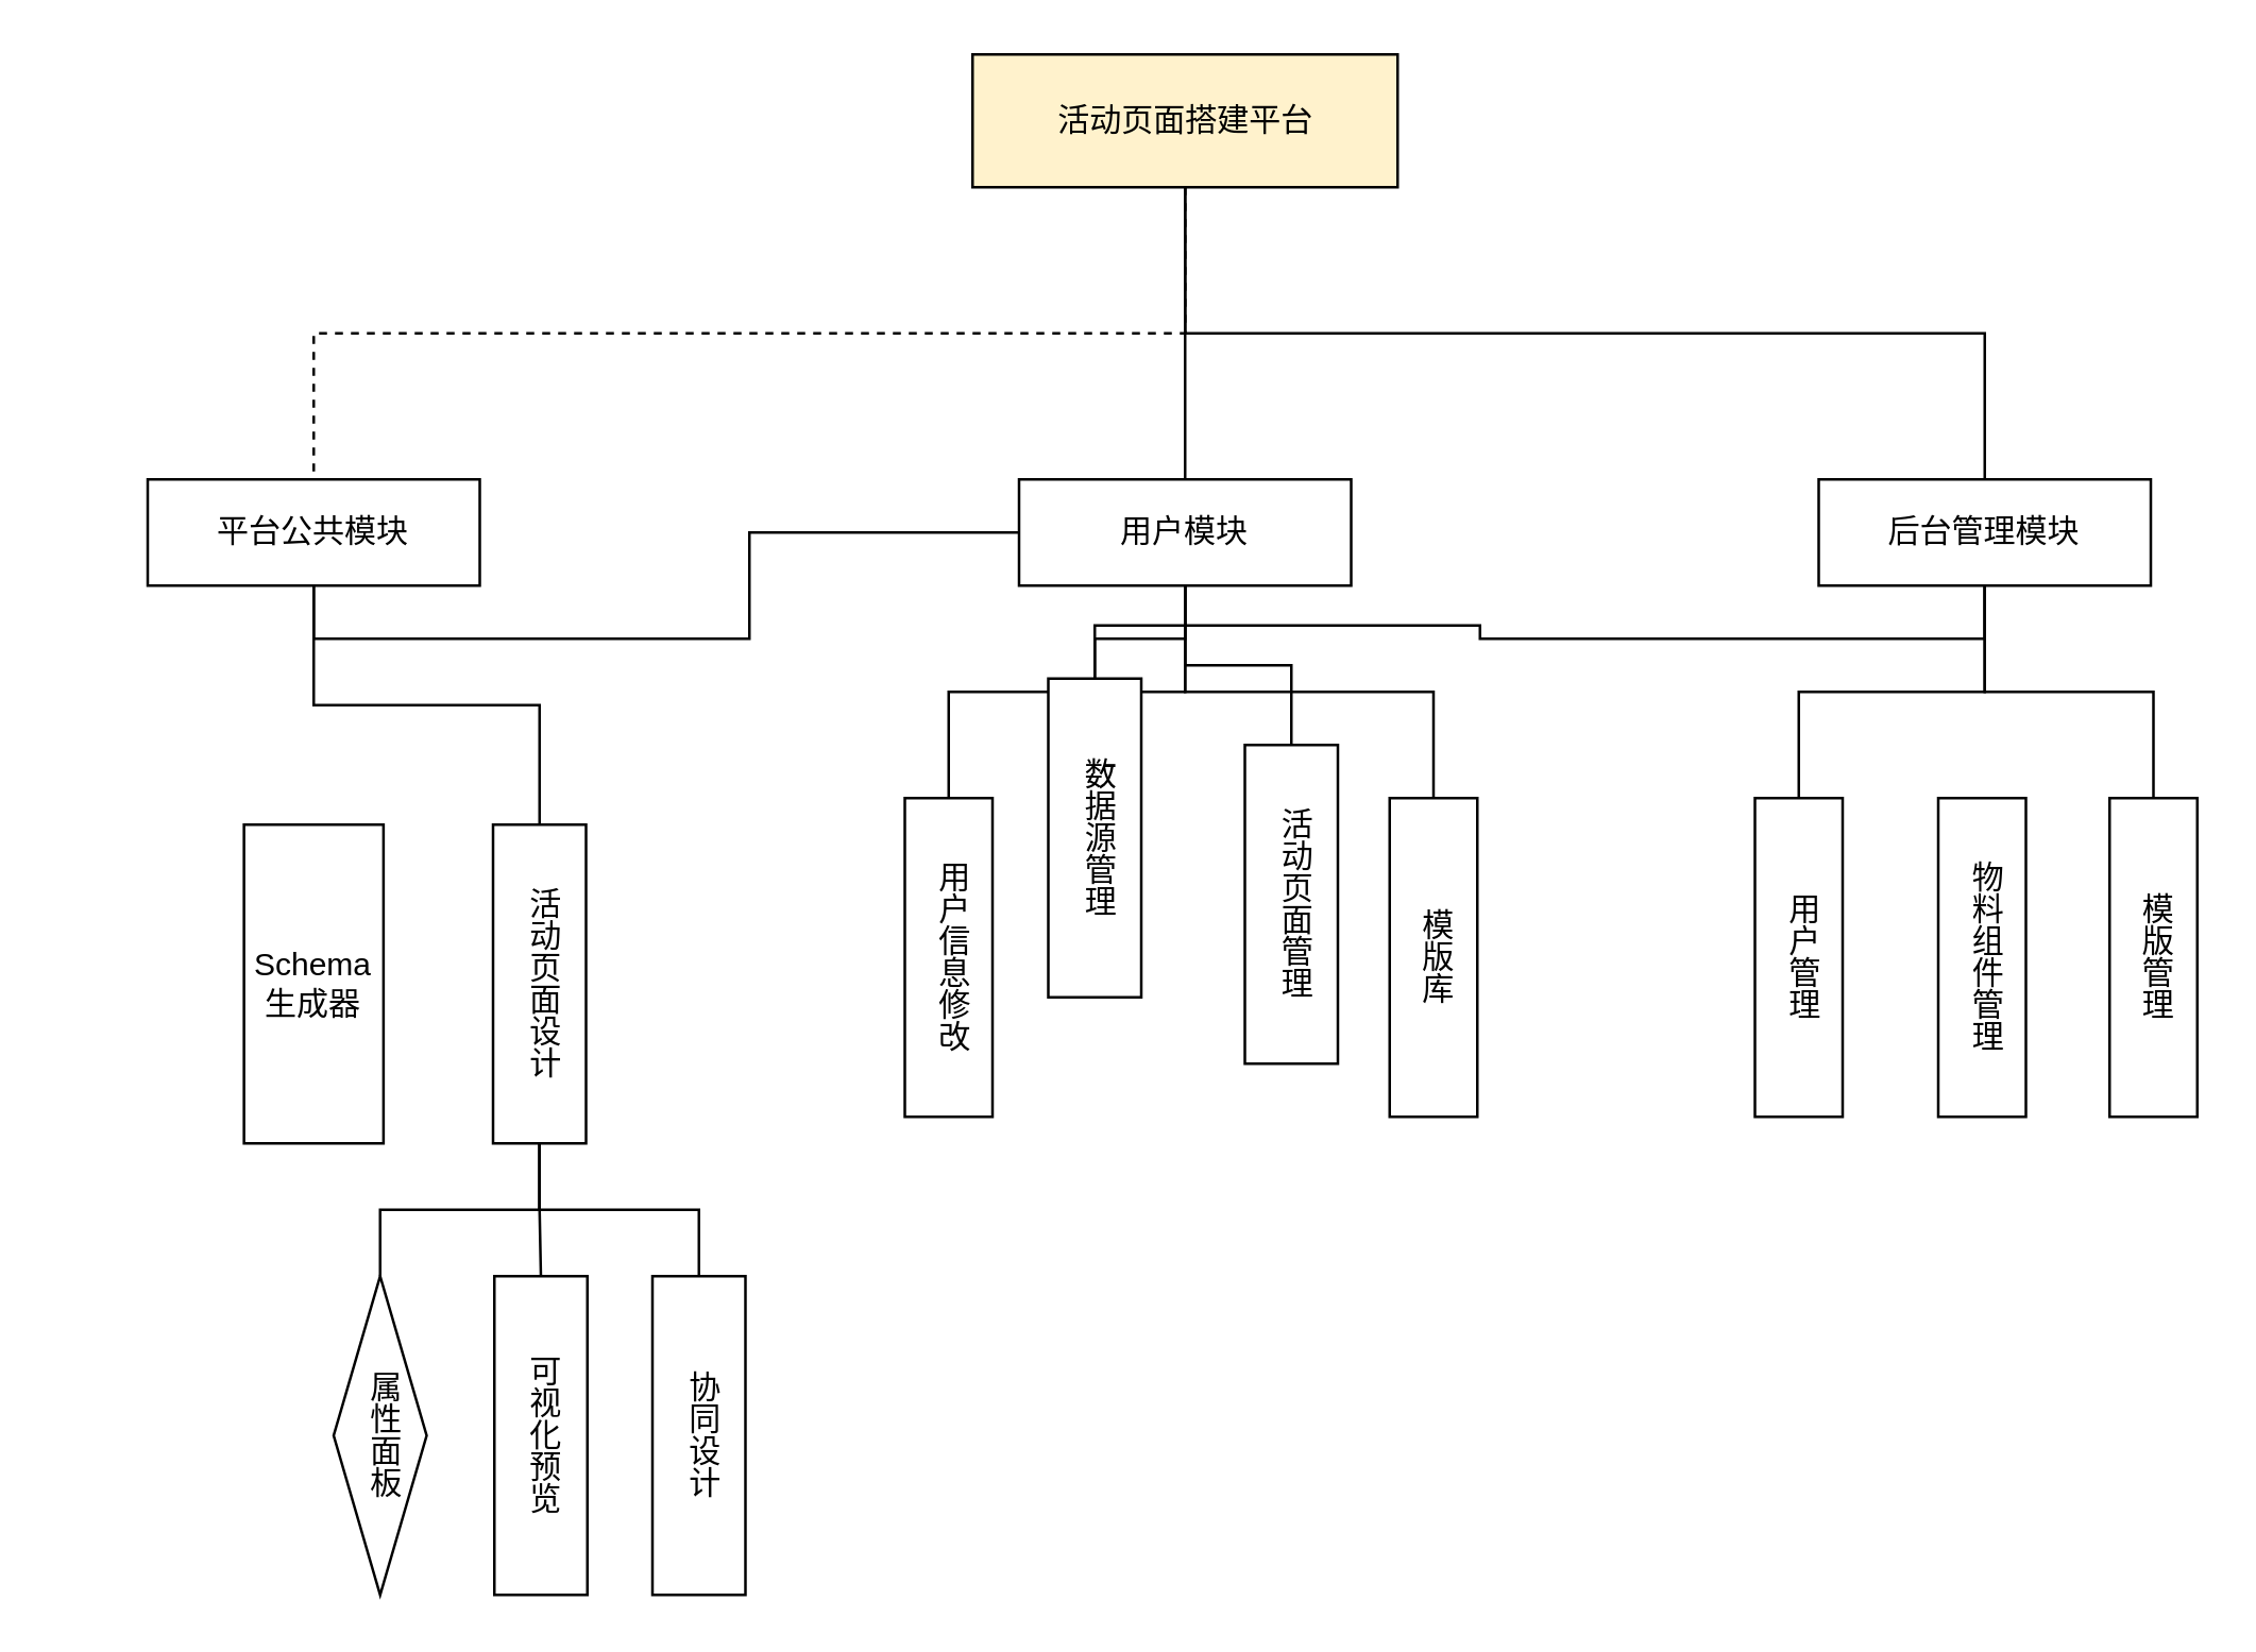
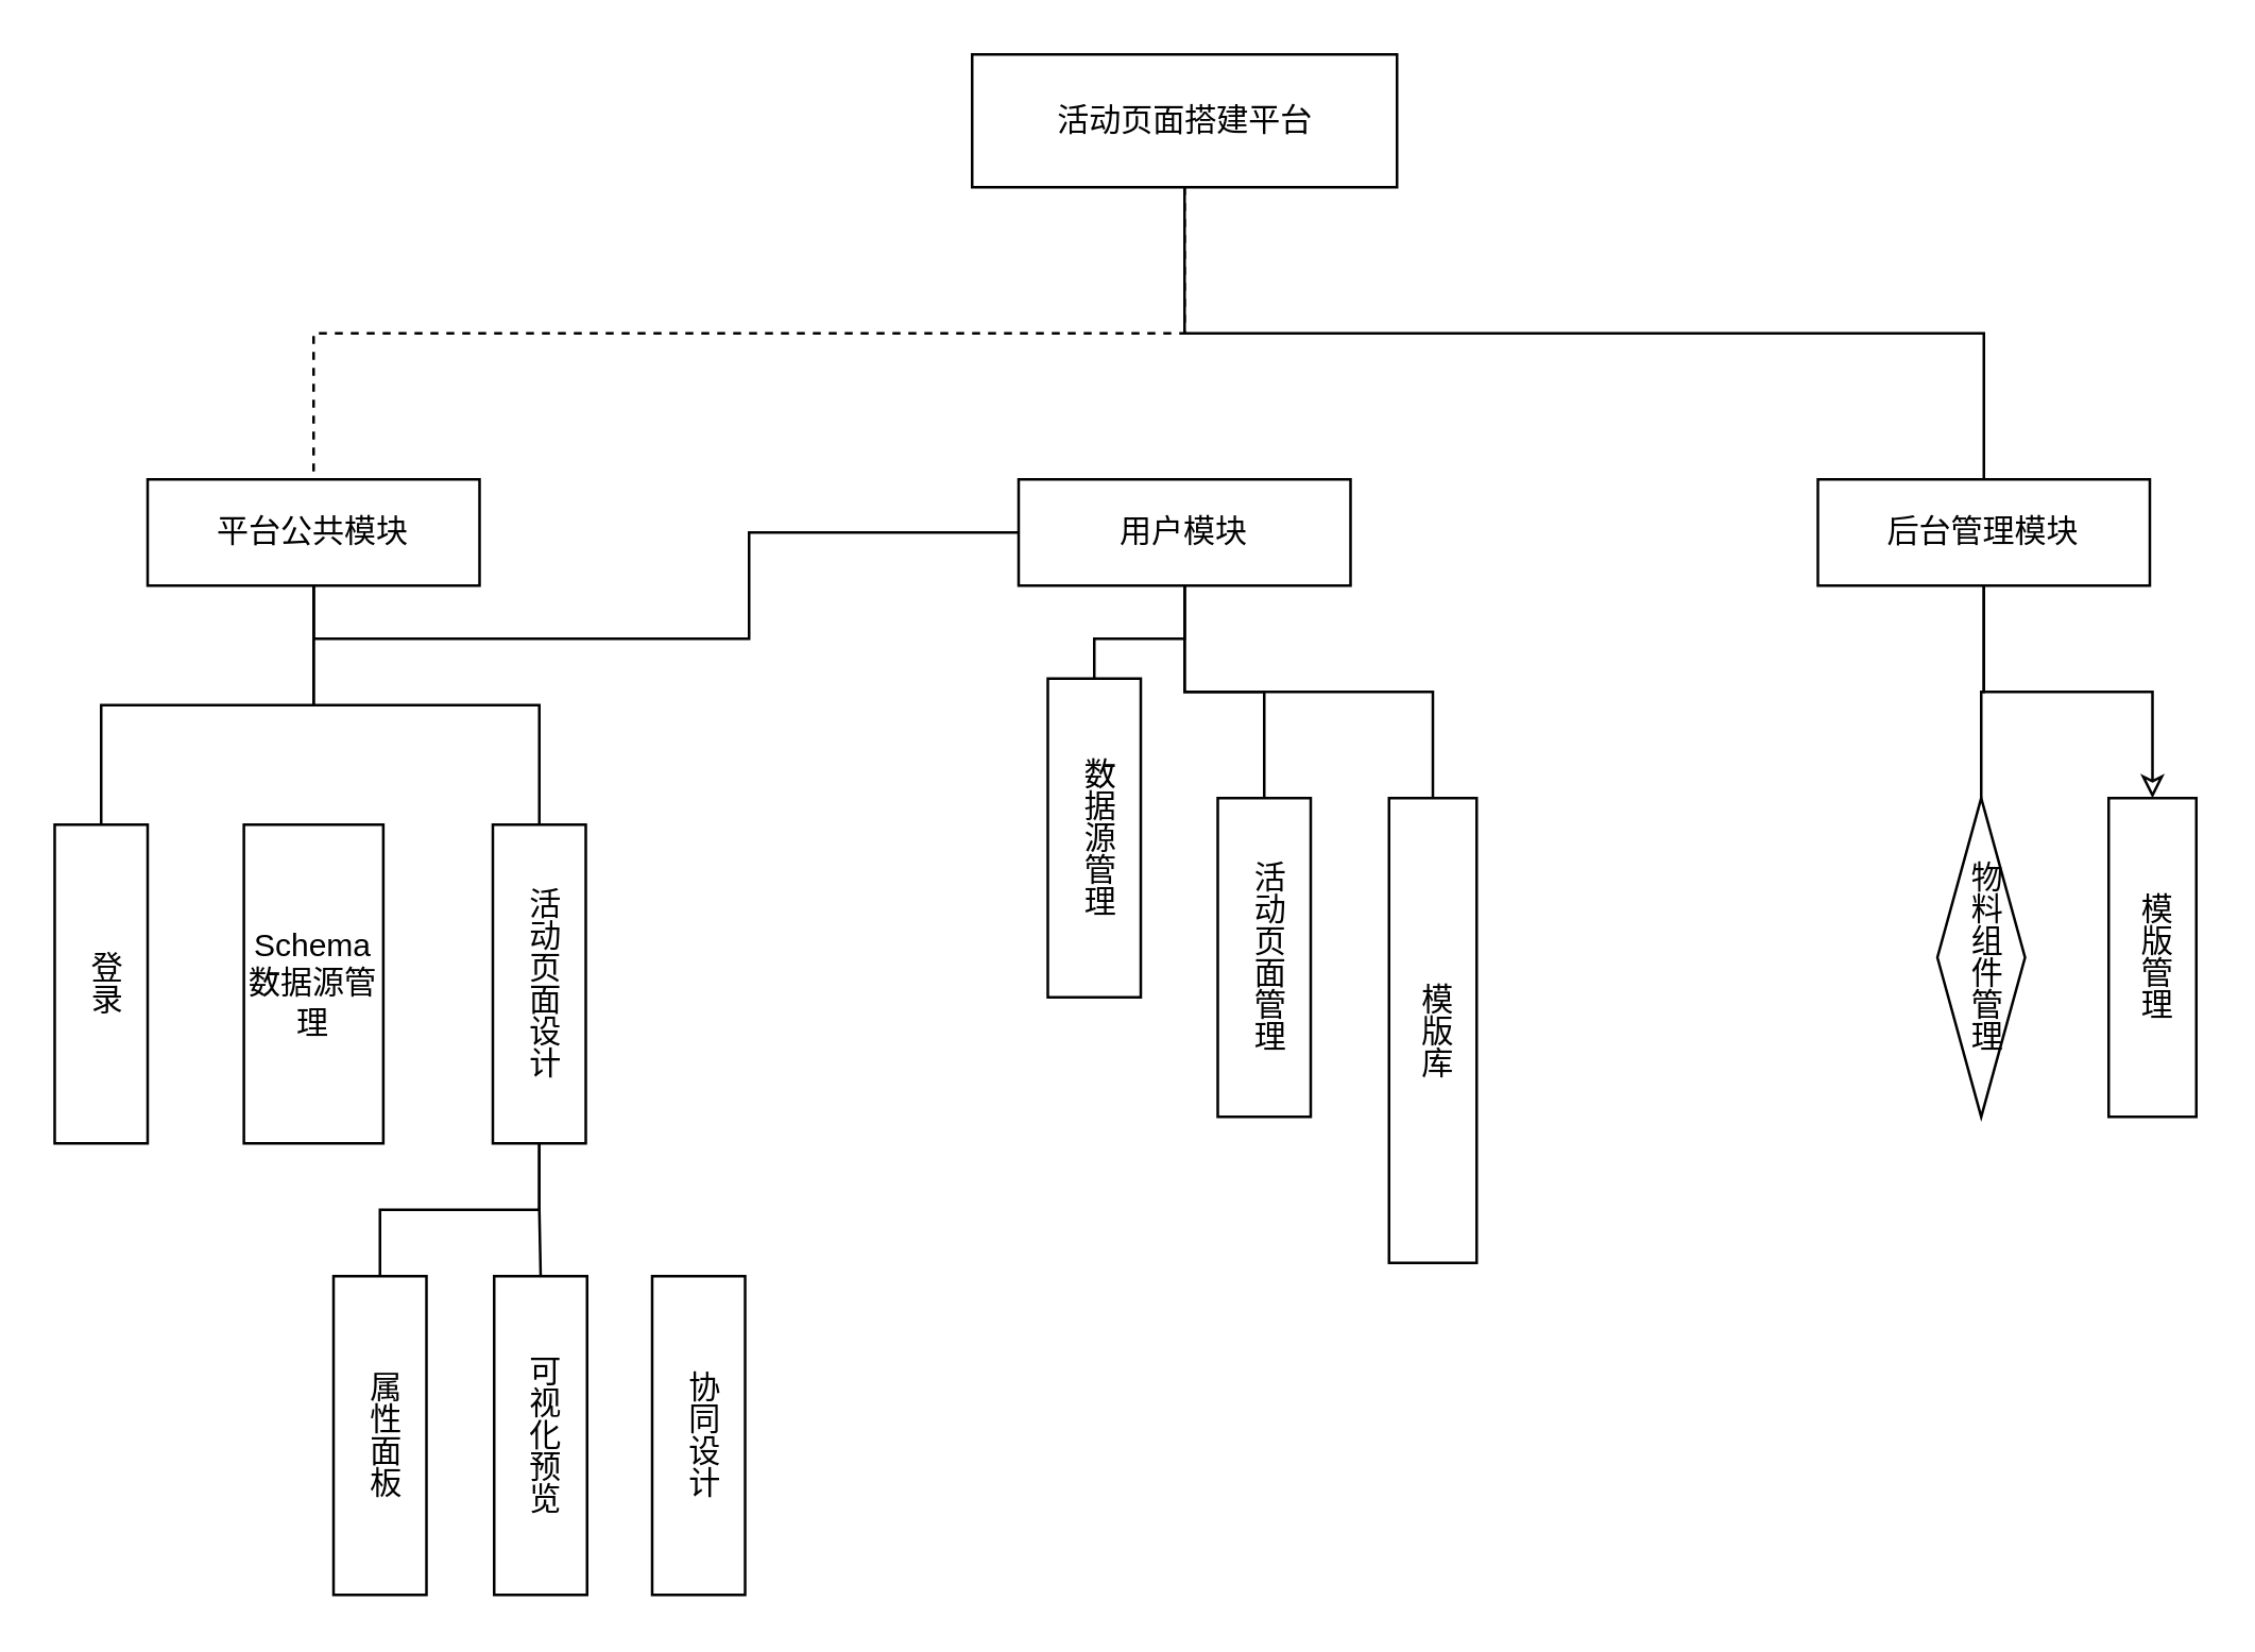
  <mxCell id="0" />
  <mxCell id="1" parent="0" />
- <mxCell id="2" style="edgeStyle=orthogonalEdgeStyle;rounded=0;orthogonalLoop=1;jettySize=auto;html=1;exitX=0.5;exitY=1;exitDx=0;exitDy=0;entryX=0.5;entryY=0;entryDx=0;entryDy=0;endArrow=none;endFill=0;" parent="1" source="5" target="10" edge="1"><mxGeometry relative="1" as="geometry" /></mxCell>
  <mxCell id="3" style="edgeStyle=orthogonalEdgeStyle;rounded=0;orthogonalLoop=1;jettySize=auto;html=1;exitX=0.5;exitY=1;exitDx=0;exitDy=0;endArrow=none;endFill=0;" parent="1" source="5" target="14" edge="1"><mxGeometry relative="1" as="geometry" /></mxCell>
  <mxCell id="4" style="edgeStyle=orthogonalEdgeStyle;rounded=0;orthogonalLoop=1;jettySize=auto;html=1;exitX=0.5;exitY=1;exitDx=0;exitDy=0;entryX=0.5;entryY=0;entryDx=0;entryDy=0;endArrow=none;endFill=0;dashed=1;" parent="1" source="5" target="18" edge="1"><mxGeometry relative="1" as="geometry" /></mxCell>
- <mxCell id="5" value="&lt;font style=&quot;font-size: 12px;&quot;&gt;活动页面搭建平台&lt;/font&gt;" style="rounded=0;whiteSpace=wrap;html=1;fillColor=#fff2cc;" parent="1" vertex="1"><mxGeometry x="365.5" y="20" width="160" height="50" as="geometry" /></mxCell>
+ <mxCell id="5" value="&lt;font style=&quot;font-size: 12px;&quot;&gt;活动页面搭建平台&lt;/font&gt;" style="rounded=0;whiteSpace=wrap;html=1;" parent="1" vertex="1"><mxGeometry x="365.5" y="20" width="160" height="50" as="geometry" /></mxCell>
  <mxCell id="6" style="edgeStyle=orthogonalEdgeStyle;rounded=0;orthogonalLoop=1;jettySize=auto;html=1;exitX=0.5;exitY=1;exitDx=0;exitDy=0;entryX=0.5;entryY=0;entryDx=0;entryDy=0;endArrow=none;endFill=0;" parent="1" source="10" target="19" edge="1"><mxGeometry relative="1" as="geometry" /></mxCell>
  <mxCell id="7" style="edgeStyle=orthogonalEdgeStyle;rounded=0;orthogonalLoop=1;jettySize=auto;html=1;exitX=0.5;exitY=1;exitDx=0;exitDy=0;entryX=0.5;entryY=0;entryDx=0;entryDy=0;endArrow=none;endFill=0;" parent="1" source="10" target="20" edge="1"><mxGeometry relative="1" as="geometry" /></mxCell>
  <mxCell id="8" style="edgeStyle=orthogonalEdgeStyle;rounded=0;orthogonalLoop=1;jettySize=auto;html=1;exitX=0.5;exitY=1;exitDx=0;exitDy=0;entryX=0.5;entryY=0;entryDx=0;entryDy=0;endArrow=none;endFill=0;" parent="1" source="10" target="21" edge="1"><mxGeometry relative="1" as="geometry" /></mxCell>
- <mxCell id="9" style="edgeStyle=orthogonalEdgeStyle;rounded=0;orthogonalLoop=1;jettySize=auto;html=1;exitX=0.5;exitY=1;exitDx=0;exitDy=0;entryX=0.5;entryY=0;entryDx=0;entryDy=0;endArrow=none;endFill=0;" edge="1" parent="1" source="10" target="34"><mxGeometry relative="1" as="geometry" /></mxCell>
  <mxCell id="10" value="用户模块" style="rounded=0;whiteSpace=wrap;html=1;" parent="1" vertex="1"><mxGeometry x="383" y="180" width="125" height="40" as="geometry" /></mxCell>
- <mxCell id="11" style="edgeStyle=orthogonalEdgeStyle;rounded=0;orthogonalLoop=1;jettySize=auto;html=1;exitX=0.5;exitY=1;exitDx=0;exitDy=0;entryX=0.5;entryY=0;entryDx=0;entryDy=0;endArrow=none;endFill=0;" parent="1" source="14" target="26" edge="1"><mxGeometry relative="1" as="geometry" /></mxCell>
- <mxCell id="12" style="edgeStyle=orthogonalEdgeStyle;rounded=0;orthogonalLoop=1;jettySize=auto;html=1;exitX=0.5;exitY=1;exitDx=0;exitDy=0;endArrow=none;endFill=0;" parent="1" source="14" target="19" edge="1"><mxGeometry relative="1" as="geometry" /></mxCell>
- <mxCell id="13" style="edgeStyle=orthogonalEdgeStyle;rounded=0;orthogonalLoop=1;jettySize=auto;html=1;exitX=0.5;exitY=1;exitDx=0;exitDy=0;entryX=0.5;entryY=0;entryDx=0;entryDy=0;endArrow=none;endFill=0;" parent="1" source="14" target="28" edge="1"><mxGeometry relative="1" as="geometry" /></mxCell>
+ <mxCell id="12" style="edgeStyle=orthogonalEdgeStyle;rounded=0;orthogonalLoop=1;jettySize=auto;html=1;exitX=0.5;exitY=1;exitDx=0;exitDy=0;entryX=0.5;entryY=0;entryDx=0;entryDy=0;endArrow=none;endFill=0;" parent="1" source="14" target="27" edge="1"><mxGeometry relative="1" as="geometry" /></mxCell>
+ <mxCell id="13" style="edgeStyle=orthogonalEdgeStyle;rounded=0;orthogonalLoop=1;jettySize=auto;html=1;exitX=0.5;exitY=1;exitDx=0;exitDy=0;entryX=0.5;entryY=0;entryDx=0;entryDy=0;endArrow=classic;endFill=0;" parent="1" source="14" target="28" edge="1"><mxGeometry relative="1" as="geometry" /></mxCell>
  <mxCell id="14" value="后台管理模块" style="rounded=0;whiteSpace=wrap;html=1;" parent="1" vertex="1"><mxGeometry x="684" y="180" width="125" height="40" as="geometry" /></mxCell>
  <mxCell id="15" style="edgeStyle=orthogonalEdgeStyle;rounded=0;orthogonalLoop=1;jettySize=auto;html=1;exitX=0.5;exitY=1;exitDx=0;exitDy=0;endArrow=none;endFill=0;" parent="1" source="18" target="10" edge="1"><mxGeometry relative="1" as="geometry" /></mxCell>
+ <mxCell id="16" style="edgeStyle=orthogonalEdgeStyle;rounded=0;orthogonalLoop=1;jettySize=auto;html=1;exitX=0.5;exitY=1;exitDx=0;exitDy=0;entryX=0.5;entryY=0;entryDx=0;entryDy=0;endArrow=none;endFill=0;" edge="1" parent="1" source="18" target="33"><mxGeometry relative="1" as="geometry" /></mxCell>
  <mxCell id="17" style="edgeStyle=orthogonalEdgeStyle;rounded=0;orthogonalLoop=1;jettySize=auto;html=1;exitX=0.5;exitY=1;exitDx=0;exitDy=0;endArrow=none;endFill=0;" edge="1" parent="1" source="18" target="25"><mxGeometry relative="1" as="geometry" /></mxCell>
  <mxCell id="18" value="平台公共模块" style="rounded=0;whiteSpace=wrap;html=1;" parent="1" vertex="1"><mxGeometry x="55" y="180" width="125" height="40" as="geometry" /></mxCell>
  <mxCell id="19" value="数据源管理" style="rounded=0;whiteSpace=wrap;html=1;verticalAlign=middle;align=center;labelPosition=center;verticalLabelPosition=middle;textDirection=vertical-rl;" parent="1" vertex="1"><mxGeometry x="394" y="255" width="35" height="120" as="geometry" /></mxCell>
- <mxCell id="20" value="活动页面管理" style="rounded=0;whiteSpace=wrap;html=1;verticalAlign=middle;align=center;labelPosition=center;verticalLabelPosition=middle;textDirection=vertical-rl;strokeWidth=1;" parent="1" vertex="1"><mxGeometry x="468" y="280" width="35" height="120" as="geometry" /></mxCell>
- <mxCell id="21" value="模版库" style="rounded=0;whiteSpace=wrap;html=1;verticalAlign=middle;align=center;labelPosition=center;verticalLabelPosition=middle;textDirection=vertical-rl;spacing=0;" parent="1" vertex="1"><mxGeometry x="522.5" y="300" width="33" height="120" as="geometry" /></mxCell>
+ <mxCell id="20" value="活动页面管理" style="rounded=0;whiteSpace=wrap;html=1;verticalAlign=middle;align=center;labelPosition=center;verticalLabelPosition=middle;textDirection=vertical-rl;strokeWidth=1;" parent="1" vertex="1"><mxGeometry x="458" y="300" width="35" height="120" as="geometry" /></mxCell>
+ <mxCell id="21" value="模版库" style="rounded=0;whiteSpace=wrap;html=1;verticalAlign=middle;align=center;labelPosition=center;verticalLabelPosition=middle;textDirection=vertical-rl;spacing=0;" parent="1" vertex="1"><mxGeometry x="522.5" y="300" width="33" height="175" as="geometry" /></mxCell>
  <mxCell id="22" style="edgeStyle=orthogonalEdgeStyle;rounded=0;orthogonalLoop=1;jettySize=auto;html=1;exitX=0.5;exitY=1;exitDx=0;exitDy=0;entryX=0.5;entryY=0;entryDx=0;entryDy=0;endArrow=none;endFill=0;" edge="1" parent="1" source="25" target="30"><mxGeometry relative="1" as="geometry" /></mxCell>
  <mxCell id="23" style="edgeStyle=orthogonalEdgeStyle;rounded=0;orthogonalLoop=1;jettySize=auto;html=1;exitX=0.5;exitY=1;exitDx=0;exitDy=0;entryX=0.5;entryY=0;entryDx=0;entryDy=0;endArrow=none;endFill=0;" edge="1" parent="1" source="25" target="31"><mxGeometry relative="1" as="geometry" /></mxCell>
- <mxCell id="24" style="edgeStyle=orthogonalEdgeStyle;rounded=0;orthogonalLoop=1;jettySize=auto;html=1;exitX=0.5;exitY=1;exitDx=0;exitDy=0;entryX=0.5;entryY=0;entryDx=0;entryDy=0;endArrow=none;endFill=0;" edge="1" parent="1" source="25" target="32"><mxGeometry relative="1" as="geometry" /></mxCell>
  <mxCell id="25" value="活动页面设计" style="rounded=0;whiteSpace=wrap;html=1;verticalAlign=middle;align=center;labelPosition=center;verticalLabelPosition=middle;textDirection=vertical-rl;" parent="1" vertex="1"><mxGeometry x="185" y="310" width="35" height="120" as="geometry" /></mxCell>
- <mxCell id="26" value="用户管理" style="rounded=0;whiteSpace=wrap;html=1;verticalAlign=middle;align=center;labelPosition=center;verticalLabelPosition=middle;textDirection=vertical-rl;spacing=0;" parent="1" vertex="1"><mxGeometry x="660" y="300" width="33" height="120" as="geometry" /></mxCell>
- <mxCell id="27" value="物料组件管理" style="rounded=0;whiteSpace=wrap;html=1;verticalAlign=middle;align=center;labelPosition=center;verticalLabelPosition=middle;textDirection=vertical-rl;spacing=0;" parent="1" vertex="1"><mxGeometry x="729" y="300" width="33" height="120" as="geometry" /></mxCell>
+ <mxCell id="27" value="物料组件管理" style="rhombus;whiteSpace=wrap;html=1;verticalAlign=middle;align=center;labelPosition=center;verticalLabelPosition=middle;textDirection=vertical-rl;spacing=0;" parent="1" vertex="1"><mxGeometry x="729" y="300" width="33" height="120" as="geometry" /></mxCell>
  <mxCell id="28" value="模版管理" style="rounded=0;whiteSpace=wrap;html=1;verticalAlign=middle;align=center;labelPosition=center;verticalLabelPosition=middle;textDirection=vertical-rl;spacing=0;" parent="1" vertex="1"><mxGeometry x="793.5" y="300" width="33" height="120" as="geometry" /></mxCell>
- <mxCell id="29" value="Schema&lt;div&gt;生成器&lt;/div&gt;" style="rounded=0;whiteSpace=wrap;html=1;verticalAlign=middle;align=center;labelPosition=center;verticalLabelPosition=middle;textDirection=rtl;" parent="1" vertex="1"><mxGeometry x="91.25" y="310" width="52.5" height="120" as="geometry" /></mxCell>
- <mxCell id="30" value="属性面板" style="rhombus;whiteSpace=wrap;html=1;verticalAlign=middle;align=center;labelPosition=center;verticalLabelPosition=middle;textDirection=vertical-rl;" vertex="1" parent="1"><mxGeometry x="125" y="480" width="35" height="120" as="geometry" /></mxCell>
+ <mxCell id="29" value="Schema&lt;div&gt;数据源管理&lt;/div&gt;" style="rounded=0;whiteSpace=wrap;html=1;verticalAlign=middle;align=center;labelPosition=center;verticalLabelPosition=middle;textDirection=rtl;" parent="1" vertex="1"><mxGeometry x="91.25" y="310" width="52.5" height="120" as="geometry" /></mxCell>
+ <mxCell id="30" value="属性面板" style="rounded=0;whiteSpace=wrap;html=1;verticalAlign=middle;align=center;labelPosition=center;verticalLabelPosition=middle;textDirection=vertical-rl;" vertex="1" parent="1"><mxGeometry x="125" y="480" width="35" height="120" as="geometry" /></mxCell>
  <mxCell id="31" value="可视化预览" style="rounded=0;whiteSpace=wrap;html=1;verticalAlign=middle;align=center;labelPosition=center;verticalLabelPosition=middle;textDirection=vertical-rl;" vertex="1" parent="1"><mxGeometry x="185.5" y="480" width="35" height="120" as="geometry" /></mxCell>
  <mxCell id="32" value="协同设计" style="rounded=0;whiteSpace=wrap;html=1;verticalAlign=middle;align=center;labelPosition=center;verticalLabelPosition=middle;textDirection=vertical-rl;" vertex="1" parent="1"><mxGeometry x="245" y="480" width="35" height="120" as="geometry" /></mxCell>
- <mxCell id="34" value="用户信息修改" style="rounded=0;whiteSpace=wrap;html=1;verticalAlign=middle;align=center;labelPosition=center;verticalLabelPosition=middle;textDirection=vertical-rl;spacing=0;" vertex="1" parent="1"><mxGeometry x="340" y="300" width="33" height="120" as="geometry" /></mxCell>
+ <mxCell id="33" value="登录" style="rounded=0;whiteSpace=wrap;html=1;verticalAlign=middle;align=center;labelPosition=center;verticalLabelPosition=middle;textDirection=vertical-rl;" vertex="1" parent="1"><mxGeometry x="20" y="310" width="35" height="120" as="geometry" /></mxCell>
